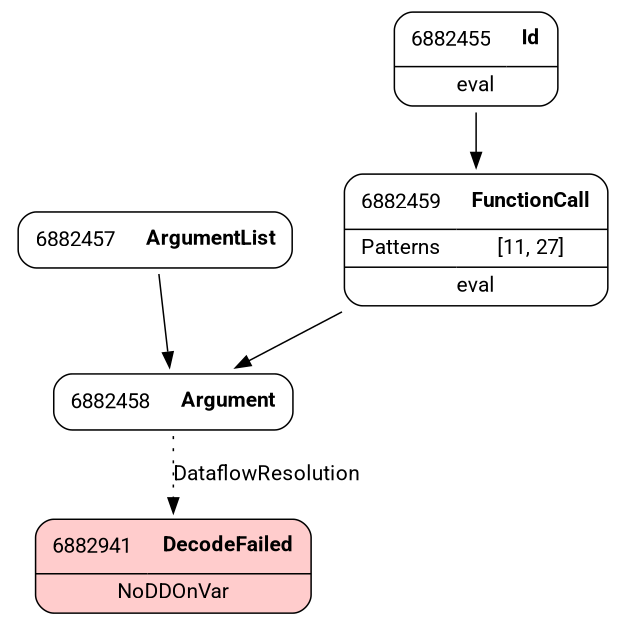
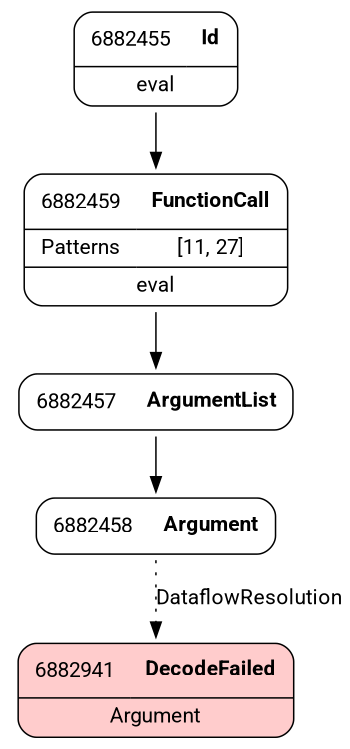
  digraph {
    fontname=Roboto
    node [fontname=Roboto shape=none]
    edge [fontname=Roboto weight=2]
    n1 [label=<<TABLE border='1' cellspacing='0' cellpadding='10' style='rounded' ><TR><TD border='0'>6882457</TD><TD border='0'><B>ArgumentList</B></TD></TR></TABLE>>]
    n2 [label=<<TABLE border='1' cellspacing='0' cellpadding='10' style='rounded' ><TR><TD border='0'>6882458</TD><TD border='0'><B>Argument</B></TD></TR></TABLE>>]
-   n3 [label=<<TABLE border='1' cellspacing='0' cellpadding='10' style='rounded' bgcolor='#FFCCCC' ><TR><TD border='0'>6882941</TD><TD border='0'><B>DecodeFailed</B></TD></TR><HR/><TR><TD border='0' cellpadding='5' colspan='2'>NoDDOnVar</TD></TR></TABLE>>]
+   n3 [label=<<TABLE border='1' cellspacing='0' cellpadding='10' style='rounded' bgcolor='#FFCCCC' ><TR><TD border='0'>6882941</TD><TD border='0'><B>DecodeFailed</B></TD></TR><HR/><TR><TD border='0' cellpadding='5' colspan='2'>Argument</TD></TR></TABLE>>]
    n4 [label=<<TABLE border='1' cellspacing='0' cellpadding='10' style='rounded' ><TR><TD border='0'>6882459</TD><TD border='0'><B>FunctionCall</B></TD></TR><HR/><TR><TD border='0' cellpadding='5'>Patterns</TD><TD border='0' cellpadding='5'>[11, 27]</TD></TR><HR/><TR><TD border='0' cellpadding='5' colspan='2'>eval</TD></TR></TABLE>>]
    n5 [label=<<TABLE border='1' cellspacing='0' cellpadding='10' style='rounded' ><TR><TD border='0'>6882455</TD><TD border='0'><B>Id</B></TD></TR><HR/><TR><TD border='0' cellpadding='5' colspan='2'>eval</TD></TR></TABLE>>]
    n1 -> n2
    n2 -> n3 [label=DataflowResolution style=dotted weight=""]
-   n4 -> n2
+   n4 -> n1
    n5 -> n4
  }
